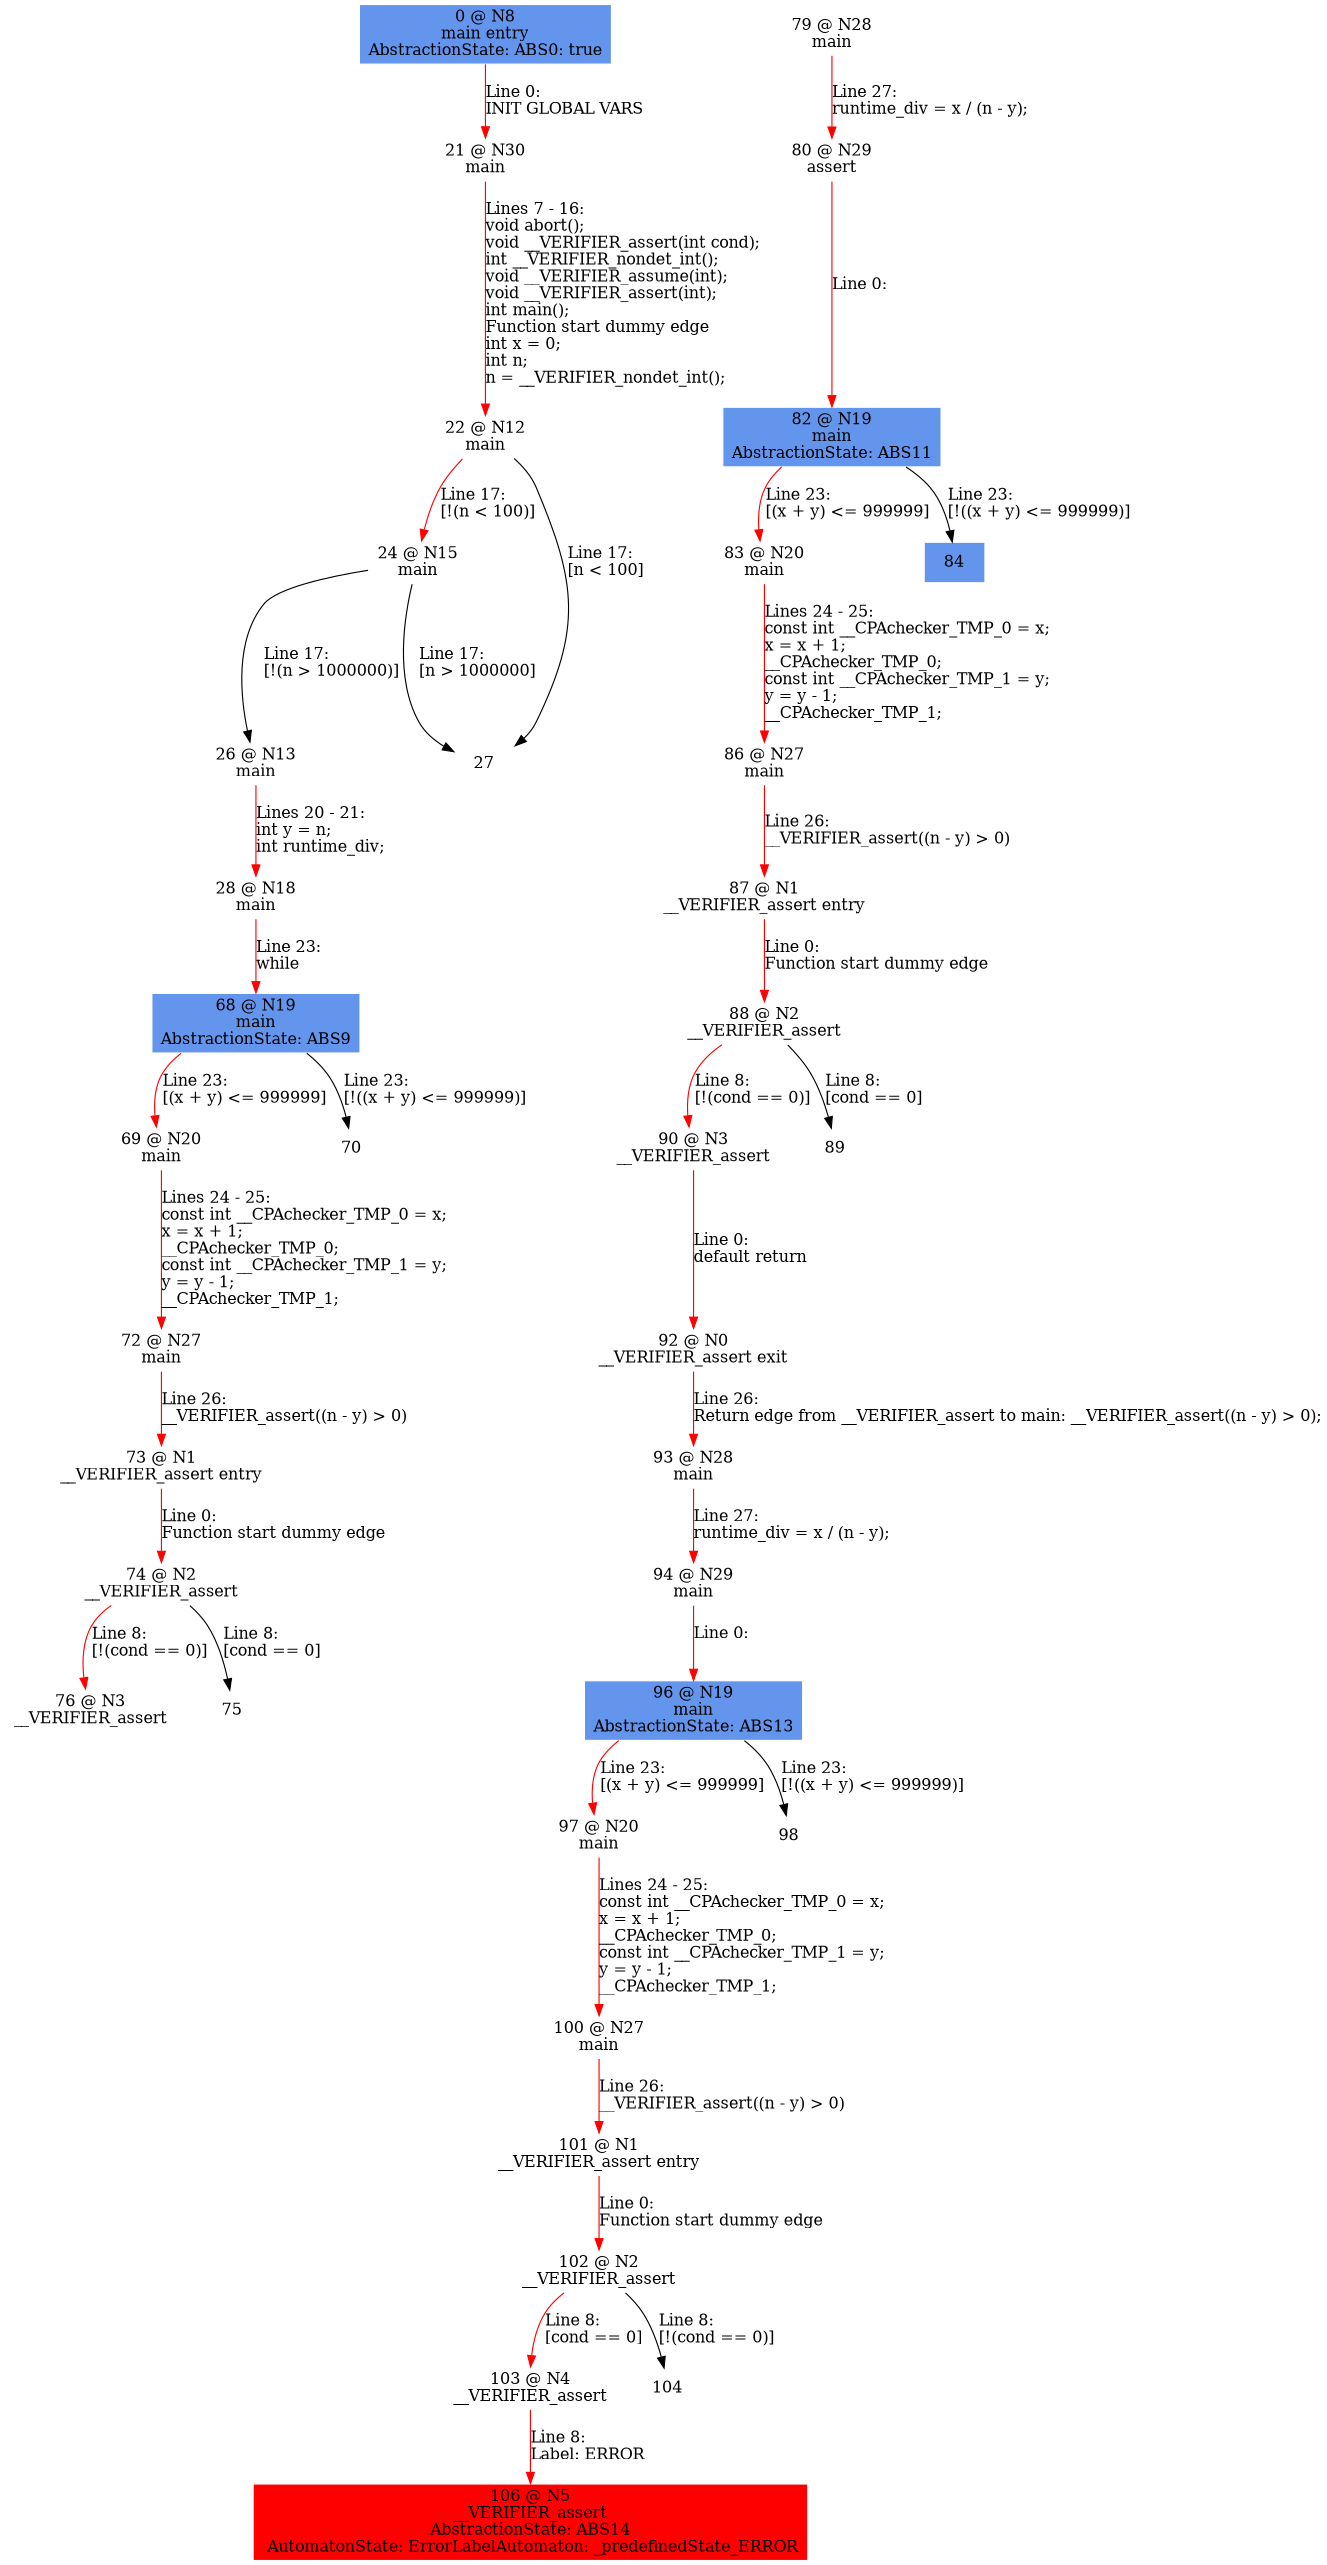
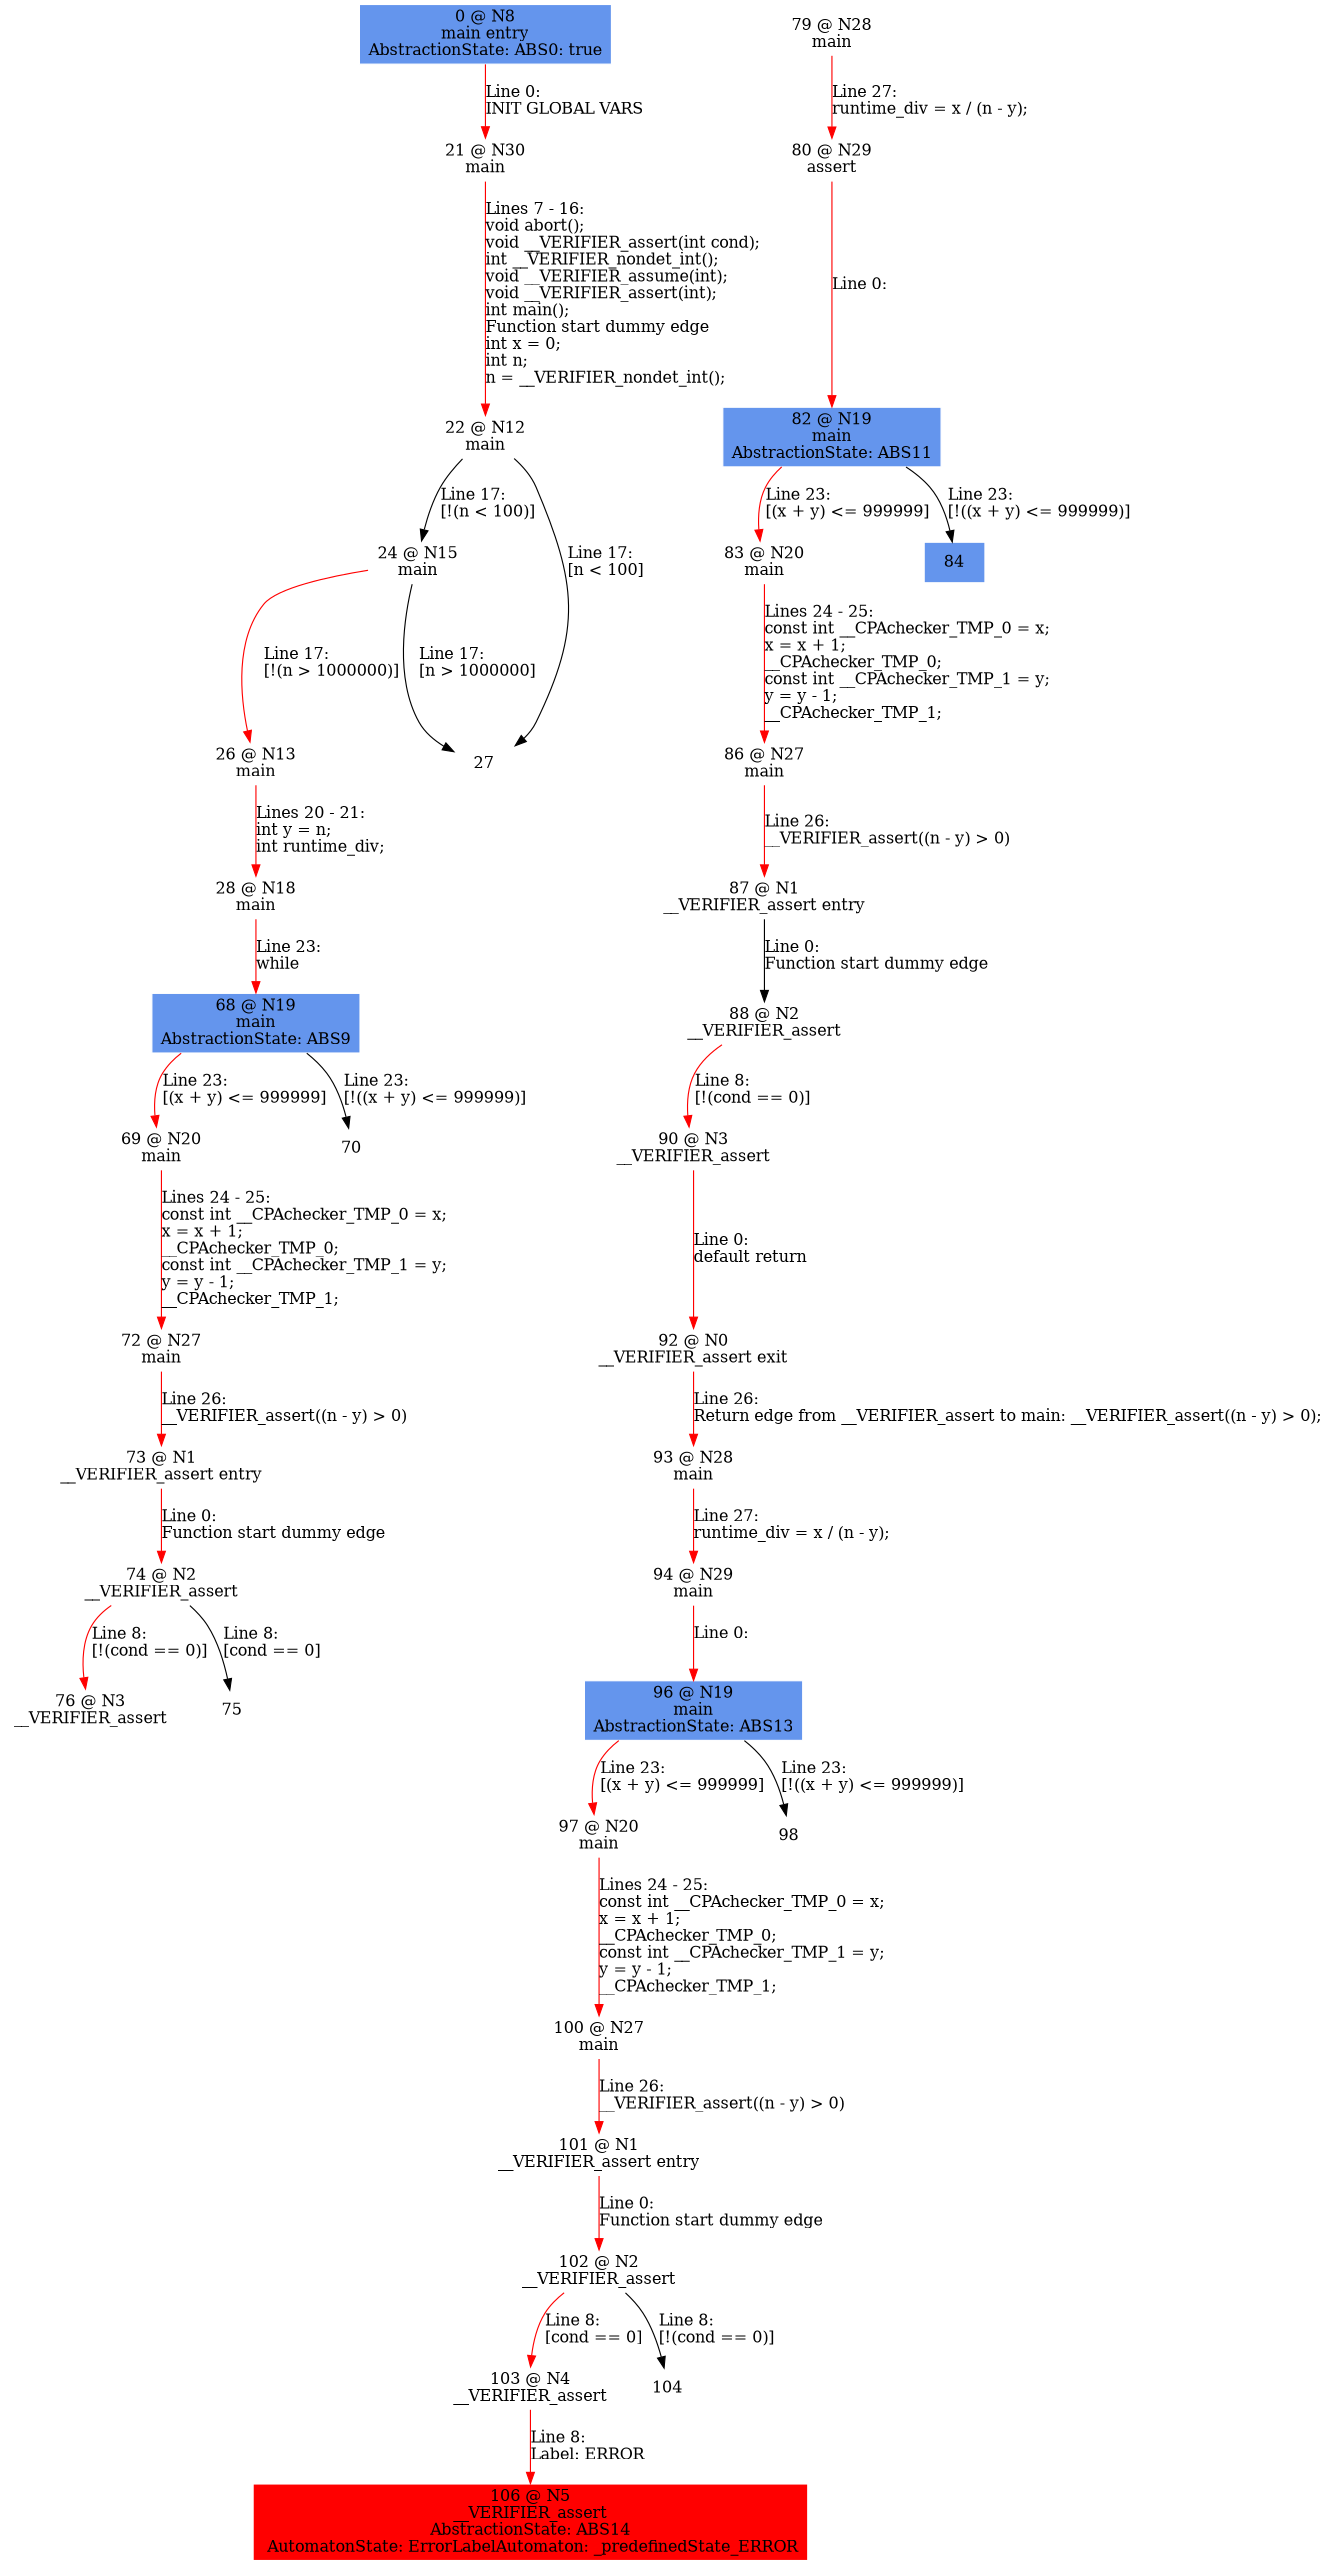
  digraph {
    node [color=white shape=box style=filled]
    edge [color=red]
    n1 [fillcolor=cornflowerblue label="0 @ N8\nmain entry\nAbstractionState: ABS0: true\n"]
    n2 [label="21 @ N30\nmain\n"]
    n3 [label="22 @ N12\nmain\n"]
    n4 [label="24 @ N15\nmain\n"]
    27
    n6 [label="26 @ N13\nmain\n"]
    n7 [label="28 @ N18\nmain\n"]
    n8 [fillcolor=cornflowerblue label="68 @ N19\nmain\nAbstractionState: ABS9\n"]
    n9 [label="69 @ N20\nmain\n"]
    70
    n11 [label="72 @ N27\nmain\n"]
    n12 [label="73 @ N1\n__VERIFIER_assert entry\n"]
    n13 [label="74 @ N2\n__VERIFIER_assert\n"]
    n14 [label="76 @ N3\n__VERIFIER_assert\n"]
    75
    n16 [label="79 @ N28\nmain\n"]
    n17 [label="80 @ N29\nassert\n"]
    n18 [fillcolor=cornflowerblue label="82 @ N19\nmain\nAbstractionState: ABS11\n"]
    n19 [label="83 @ N20\nmain\n"]
    84 [fillcolor=cornflowerblue]
    n21 [label="86 @ N27\nmain\n"]
    n22 [label="87 @ N1\n__VERIFIER_assert entry\n"]
    n23 [label="88 @ N2\n__VERIFIER_assert\n"]
    n24 [label="90 @ N3\n__VERIFIER_assert\n"]
-   89
    n26 [label="92 @ N0\n__VERIFIER_assert exit\n"]
    n27 [label="93 @ N28\nmain\n"]
    n28 [label="94 @ N29\nmain\n"]
    n29 [fillcolor=cornflowerblue label="96 @ N19\nmain\nAbstractionState: ABS13\n"]
    n30 [label="97 @ N20\nmain\n"]
    98
    n32 [label="100 @ N27\nmain\n"]
    n33 [label="101 @ N1\n__VERIFIER_assert entry\n"]
    n34 [label="102 @ N2\n__VERIFIER_assert\n"]
    n35 [label="103 @ N4\n__VERIFIER_assert\n"]
    104
    n37 [fillcolor=red label="106 @ N5\n__VERIFIER_assert\nAbstractionState: ABS14\n AutomatonState: ErrorLabelAutomaton: _predefinedState_ERROR\n"]
    n1 -> n2 [label="Line 0: \lINIT GLOBAL VARS\l"]
    n2 -> n3 [label="Lines 7 - 16: \lvoid abort();\lvoid __VERIFIER_assert(int cond);\lint __VERIFIER_nondet_int();\lvoid __VERIFIER_assume(int);\lvoid __VERIFIER_assert(int);\lint main();\lFunction start dummy edge\lint x = 0;\lint n;\ln = __VERIFIER_nondet_int();\l"]
-   n3 -> n4 [label="Line 17: \l[!(n < 100)]\l"]
+   n3 -> n4 [color=black label="Line 17: \l[!(n < 100)]\l"]
    n3 -> 27 [label="Line 17: \l[n < 100]\l" color=""]
    n4 -> 27 [label="Line 17: \l[n > 1000000]\l" color=""]
-   n4 -> n6 [color=black label="Line 17: \l[!(n > 1000000)]\l"]
+   n4 -> n6 [label="Line 17: \l[!(n > 1000000)]\l"]
    n6 -> n7 [label="Lines 20 - 21: \lint y = n;\lint runtime_div;\l"]
    n7 -> n8 [label="Line 23: \lwhile\l"]
    n8 -> n9 [label="Line 23: \l[(x + y) <= 999999]\l"]
    n8 -> 70 [label="Line 23: \l[!((x + y) <= 999999)]\l" color=""]
    n9 -> n11 [label="Lines 24 - 25: \lconst int __CPAchecker_TMP_0 = x;\lx = x + 1;\l__CPAchecker_TMP_0;\lconst int __CPAchecker_TMP_1 = y;\ly = y - 1;\l__CPAchecker_TMP_1;\l"]
    n11 -> n12 [label="Line 26: \l__VERIFIER_assert((n - y) > 0)\l"]
    n12 -> n13 [label="Line 0: \lFunction start dummy edge\l"]
    n13 -> n14 [label="Line 8: \l[!(cond == 0)]\l"]
    n13 -> 75 [label="Line 8: \l[cond == 0]\l" color=""]
    n16 -> n17 [label="Line 27: \lruntime_div = x / (n - y);\l"]
    n17 -> n18 [label="Line 0: \l\l"]
    n18 -> n19 [label="Line 23: \l[(x + y) <= 999999]\l"]
    n18 -> 84 [label="Line 23: \l[!((x + y) <= 999999)]\l" color=""]
    n19 -> n21 [label="Lines 24 - 25: \lconst int __CPAchecker_TMP_0 = x;\lx = x + 1;\l__CPAchecker_TMP_0;\lconst int __CPAchecker_TMP_1 = y;\ly = y - 1;\l__CPAchecker_TMP_1;\l"]
    n21 -> n22 [label="Line 26: \l__VERIFIER_assert((n - y) > 0)\l"]
-   n22 -> n23 [label="Line 0: \lFunction start dummy edge\l"]
+   n22 -> n23 [color=black label="Line 0: \lFunction start dummy edge\l"]
    n23 -> n24 [label="Line 8: \l[!(cond == 0)]\l"]
-   n23 -> 89 [label="Line 8: \l[cond == 0]\l" color=""]
    n24 -> n26 [label="Line 0: \ldefault return\l"]
    n26 -> n27 [label="Line 26: \lReturn edge from __VERIFIER_assert to main: __VERIFIER_assert((n - y) > 0);\l"]
    n27 -> n28 [label="Line 27: \lruntime_div = x / (n - y);\l"]
    n28 -> n29 [label="Line 0: \l\l"]
    n29 -> n30 [label="Line 23: \l[(x + y) <= 999999]\l"]
    n29 -> 98 [label="Line 23: \l[!((x + y) <= 999999)]\l" color=""]
    n30 -> n32 [label="Lines 24 - 25: \lconst int __CPAchecker_TMP_0 = x;\lx = x + 1;\l__CPAchecker_TMP_0;\lconst int __CPAchecker_TMP_1 = y;\ly = y - 1;\l__CPAchecker_TMP_1;\l"]
    n32 -> n33 [label="Line 26: \l__VERIFIER_assert((n - y) > 0)\l"]
    n33 -> n34 [label="Line 0: \lFunction start dummy edge\l"]
    n34 -> n35 [label="Line 8: \l[cond == 0]\l"]
    n34 -> 104 [label="Line 8: \l[!(cond == 0)]\l" color=""]
    n35 -> n37 [label="Line 8: \lLabel: ERROR\l"]
  }
